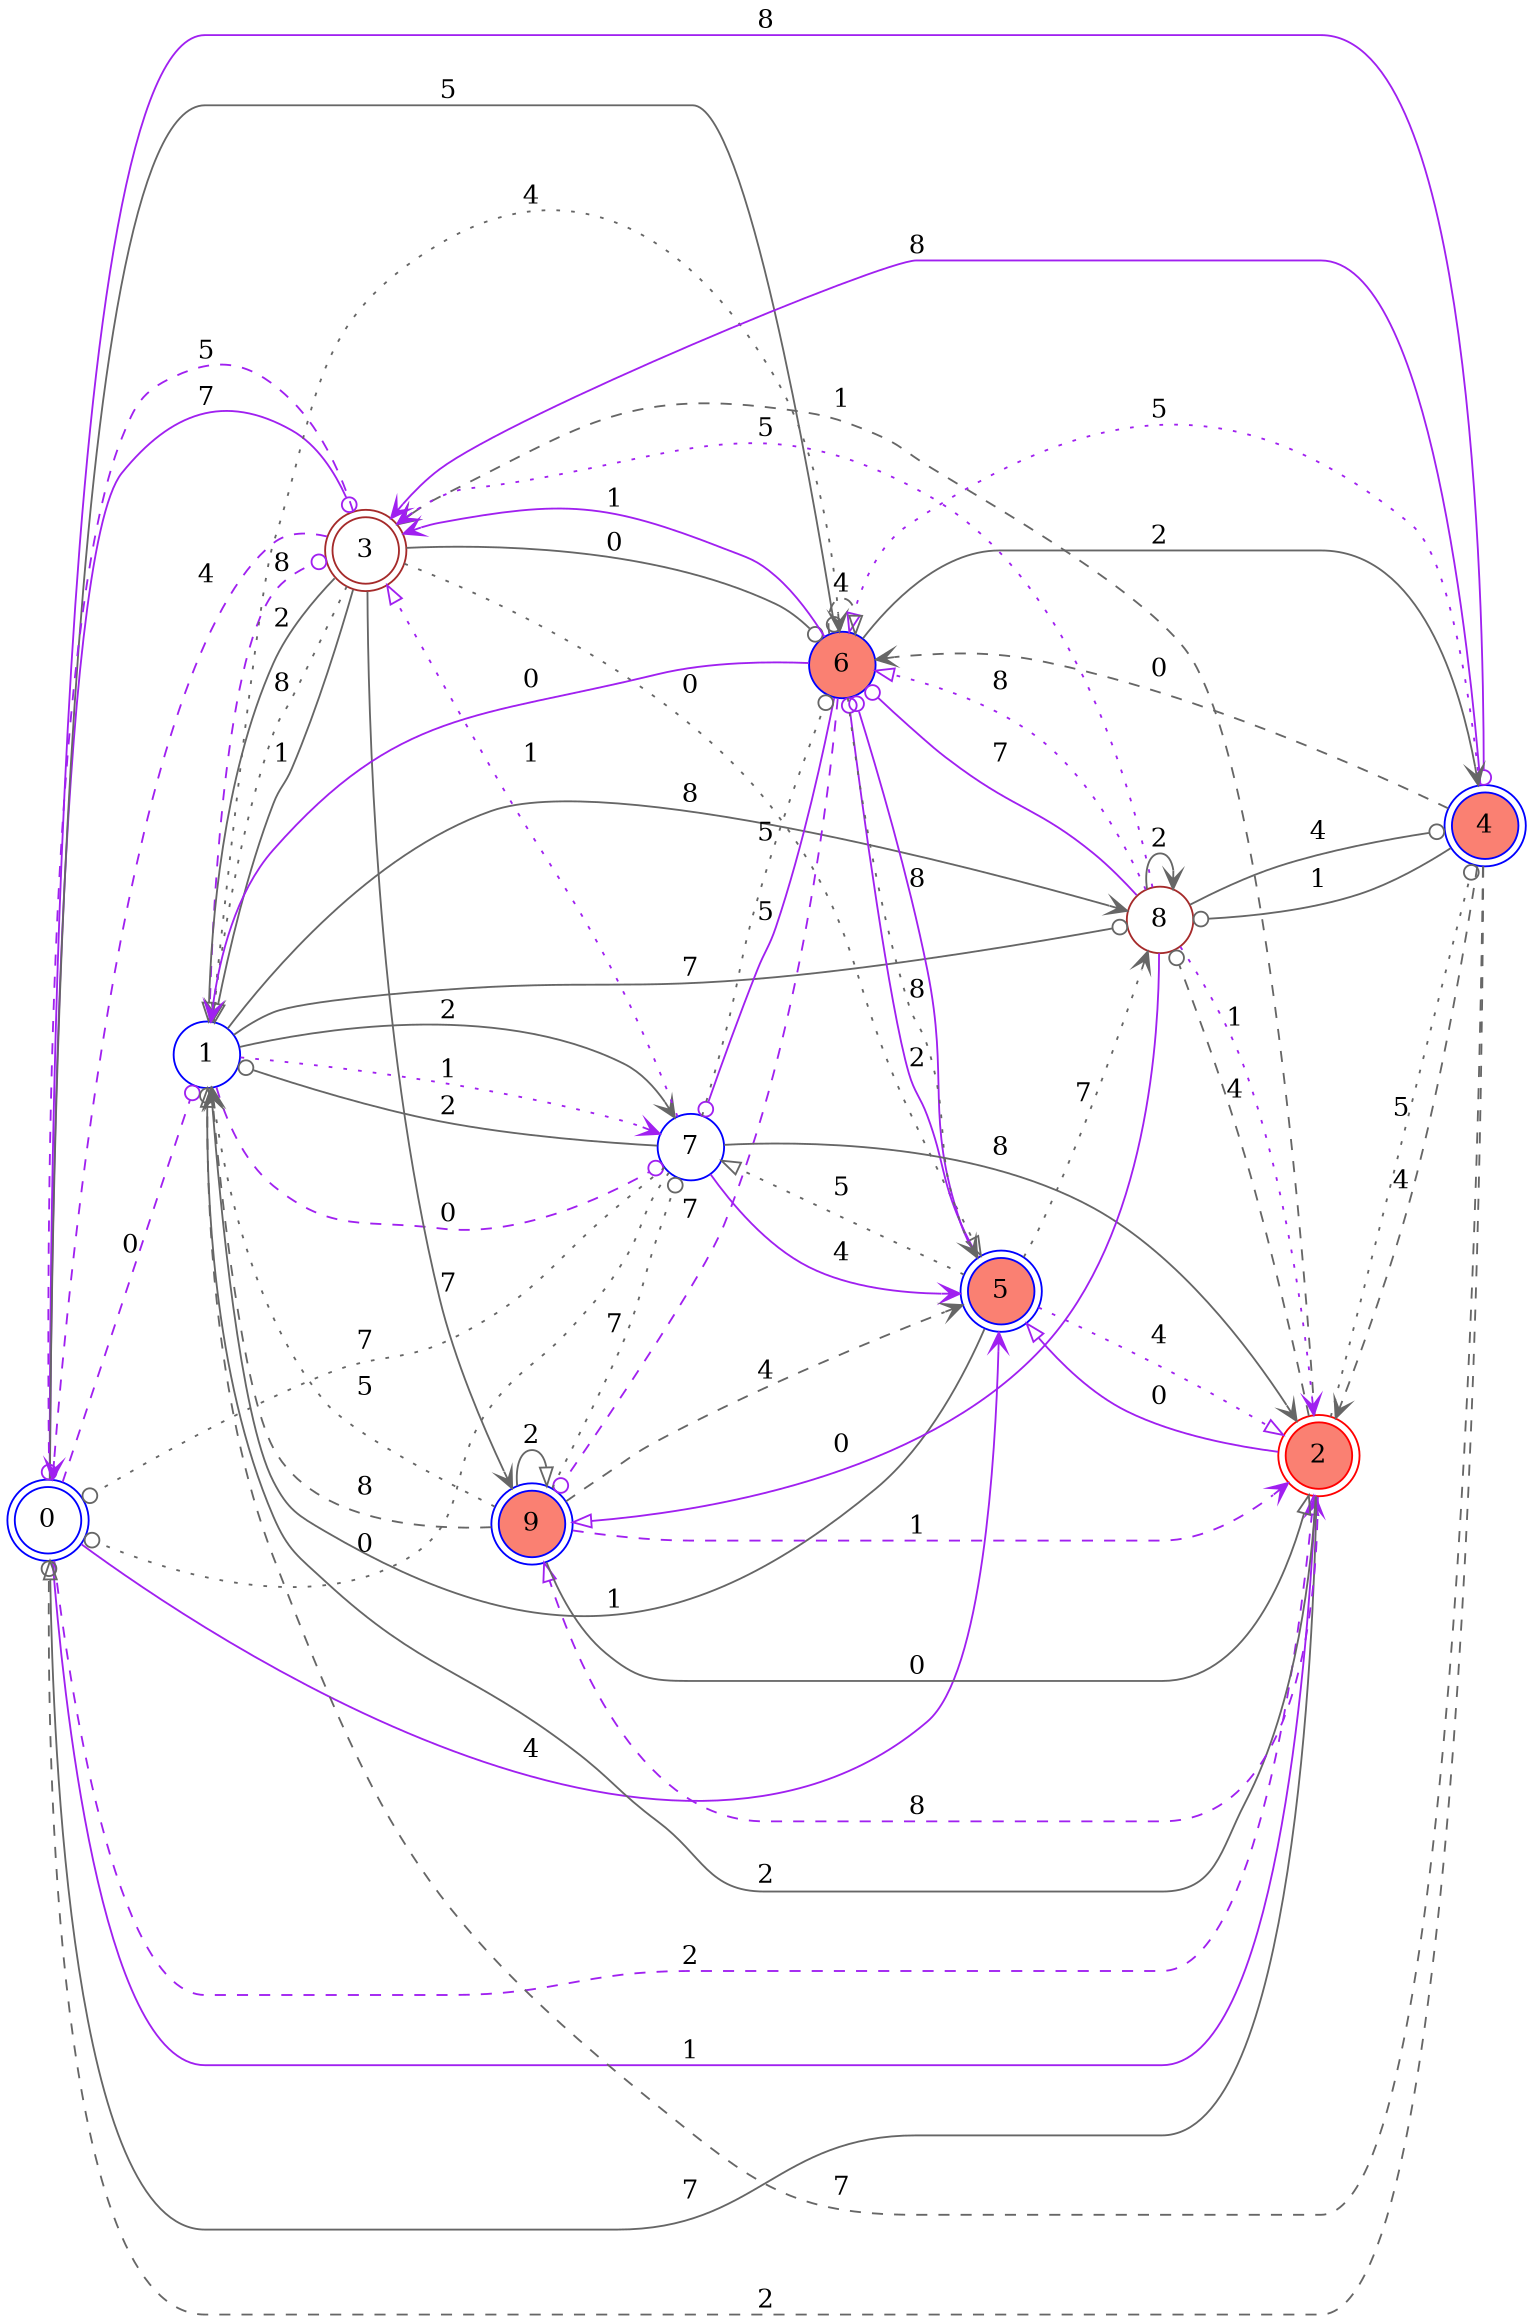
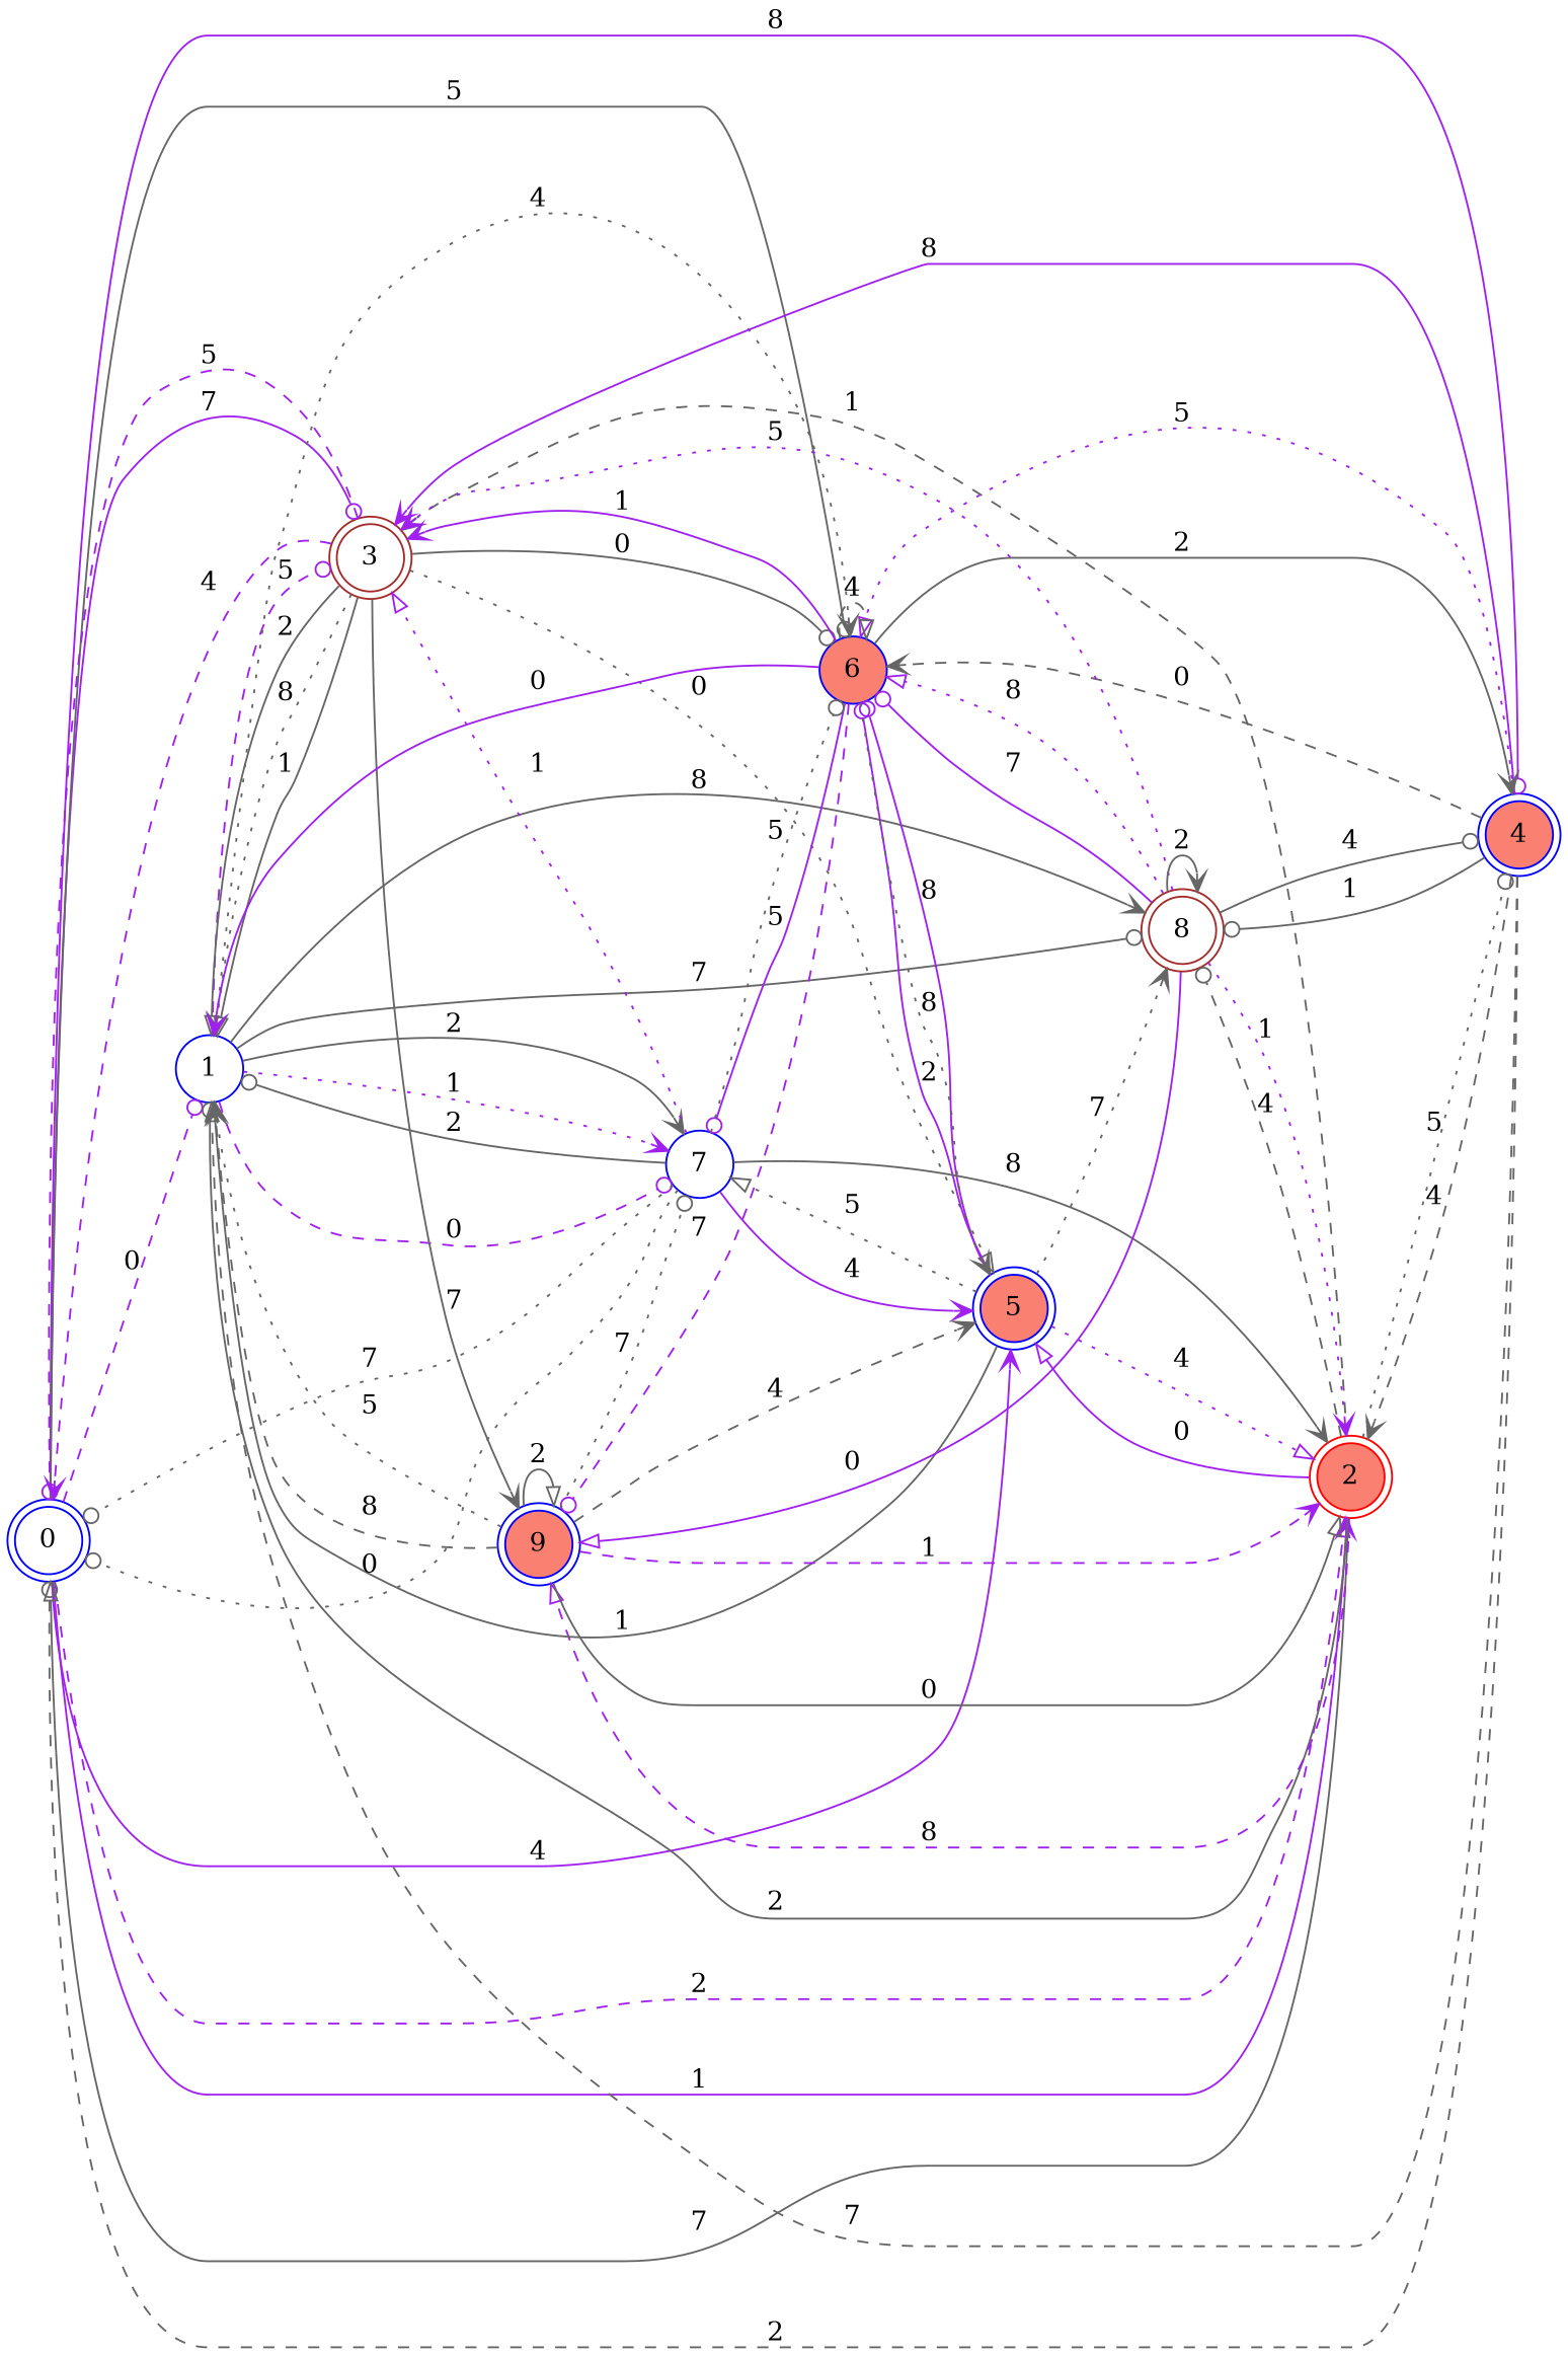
  digraph {
    rankdir=LR
    node [color=blue fillcolor=white shape=doublecircle style=filled]
    edge [arrowhead=vee color=gray40 style=solid]
    n1 [label=0]
    n2 [label=1 shape=circle]
    n3 [color=red fillcolor=salmon label=2]
    n4 [color=brown label=3]
    n5 [fillcolor=salmon label=4]
    n6 [fillcolor=salmon label=5]
    n7 [fillcolor=salmon label=6 shape=circle]
    n8 [label=7 shape=circle]
-   n9 [color=brown label=8 shape=circle]
+   n9 [color=brown label=8]
    n10 [fillcolor=salmon label=9]
    n1 -> n2 [arrowhead=odot color=purple label=0 style=dashed]
    n1 -> n3 [arrowhead=onormal color=purple label=2 style=dashed]
    n1 -> n3 [color=purple label=1]
    n1 -> n4 [arrowhead=odot color=purple label=7]
    n1 -> n5 [arrowhead=odot color=purple label=8]
    n1 -> n6 [color=purple label=4]
    n1 -> n7 [arrowhead=odot label=5]
-   n2 -> n4 [arrowhead=odot color=purple label=8 style=dashed]
+   n2 -> n4 [arrowhead=odot color=purple label=5 style=dashed]
    n2 -> n7 [label=4 style=dotted]
    n2 -> n8 [arrowhead=odot color=purple label=0 style=dashed]
    n2 -> n8 [label=2]
    n2 -> n8 [color=purple label=1 style=dotted]
    n2 -> n9 [arrowhead=odot label=7]
    n2 -> n9 [label=8]
    n3 -> n1 [arrowhead=onormal label=7]
    n3 -> n2 [arrowhead=odot label=2]
    n3 -> n4 [label=1 style=dashed]
    n3 -> n5 [arrowhead=odot label=5 style=dotted]
    n3 -> n6 [arrowhead=onormal color=purple label=0]
    n3 -> n9 [arrowhead=odot label=4 style=dashed]
    n3 -> n10 [arrowhead=onormal color=purple label=8 style=dashed]
    n4 -> n1 [color=purple label=4 style=dashed]
    n4 -> n1 [arrowhead=odot color=purple label=5 style=dashed]
    n4 -> n2 [arrowhead=onormal label=2]
    n4 -> n2 [label=8 style=dotted]
    n4 -> n2 [arrowhead=onormal label=1]
    n4 -> n6 [arrowhead=onormal label=0 style=dotted]
    n4 -> n7 [arrowhead=odot label=0]
    n4 -> n10 [label=7]
    n5 -> n1 [arrowhead=odot label=2 style=dashed]
    n5 -> n2 [arrowhead=onormal label=7 style=dashed]
    n5 -> n3 [label=4 style=dashed]
    n5 -> n4 [color=purple label=8]
    n5 -> n7 [label=0 style=dashed]
    n5 -> n7 [arrowhead=onormal color=purple label=5 style=dotted]
    n5 -> n9 [arrowhead=odot label=1]
    n6 -> n2 [label=1]
    n6 -> n3 [arrowhead=onormal color=purple label=4 style=dotted]
    n6 -> n7 [arrowhead=odot color=purple label=2]
    n6 -> n7 [arrowhead=odot color=purple label=8]
    n6 -> n8 [arrowhead=onormal label=5 style=dotted]
    n6 -> n9 [label=7 style=dotted]
    n7 -> n2 [color=purple label=0]
    n7 -> n4 [color=purple label=1]
    n7 -> n5 [label=2]
    n7 -> n6 [label=8 style=dotted]
    n7 -> n7 [arrowhead=onormal label=4 style=dashed]
    n7 -> n8 [arrowhead=odot color=purple label=5]
    n7 -> n10 [arrowhead=odot color=purple label=7 style=dashed]
    n8 -> n1 [arrowhead=odot label=0 style=dotted]
    n8 -> n1 [arrowhead=odot label=7 style=dotted]
    n8 -> n2 [arrowhead=odot label=2]
    n8 -> n3 [label=8]
    n8 -> n4 [arrowhead=onormal color=purple label=1 style=dotted]
    n8 -> n6 [color=purple label=4]
    n8 -> n7 [arrowhead=odot label=5 style=dotted]
    n9 -> n3 [color=purple label=1 style=dotted]
    n9 -> n4 [color=purple label=5 style=dotted]
    n9 -> n5 [arrowhead=odot label=4]
    n9 -> n7 [arrowhead=odot color=purple label=7]
    n9 -> n7 [arrowhead=onormal color=purple label=8 style=dotted]
    n9 -> n9 [label=2]
    n9 -> n10 [arrowhead=onormal color=purple label=0]
    n10 -> n2 [label=8 style=dashed]
    n10 -> n2 [label=5 style=dotted]
    n10 -> n3 [arrowhead=onormal label=0]
    n10 -> n3 [color=purple label=1 style=dashed]
    n10 -> n6 [label=4 style=dashed]
    n10 -> n8 [arrowhead=odot label=7 style=dotted]
    n10 -> n10 [arrowhead=onormal label=2]
  }
